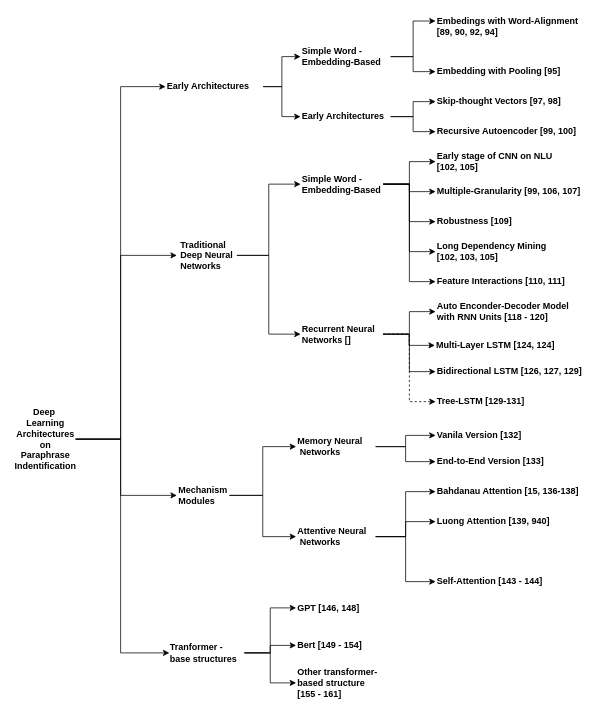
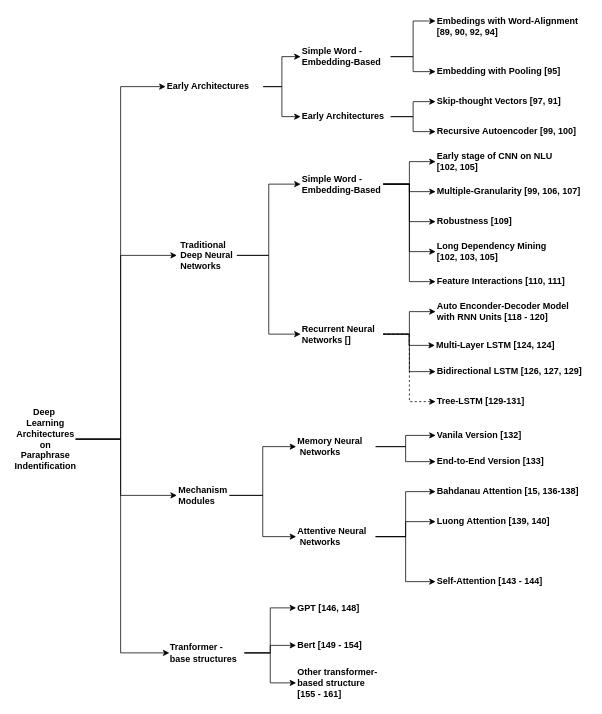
  <mxCell id="0" />
  <mxCell id="1" parent="0" />
  <mxCell id="2" style="edgeStyle=orthogonalEdgeStyle;rounded=0;orthogonalLoop=1;jettySize=auto;html=1;entryX=0;entryY=0.5;entryDx=0;entryDy=0;" edge="1" parent="1" source="6" target="9"><mxGeometry relative="1" as="geometry" /></mxCell>
  <mxCell id="3" style="edgeStyle=orthogonalEdgeStyle;rounded=0;orthogonalLoop=1;jettySize=auto;html=1;entryX=0;entryY=0.5;entryDx=0;entryDy=0;" edge="1" parent="1" source="6" target="12"><mxGeometry relative="1" as="geometry"><Array as="points"><mxPoint x="160" y="585" /><mxPoint x="160" y="340" /></Array></mxGeometry></mxCell>
  <mxCell id="4" style="edgeStyle=orthogonalEdgeStyle;rounded=0;orthogonalLoop=1;jettySize=auto;html=1;entryX=0;entryY=0.5;entryDx=0;entryDy=0;" edge="1" parent="1" source="6" target="15"><mxGeometry relative="1" as="geometry"><Array as="points"><mxPoint x="160" y="585" /><mxPoint x="160" y="660" /></Array></mxGeometry></mxCell>
  <mxCell id="5" style="edgeStyle=orthogonalEdgeStyle;rounded=0;orthogonalLoop=1;jettySize=auto;html=1;entryX=0;entryY=0.5;entryDx=0;entryDy=0;" edge="1" parent="1" source="6" target="19"><mxGeometry relative="1" as="geometry"><Array as="points"><mxPoint x="160" y="585" /><mxPoint x="160" y="870" /></Array></mxGeometry></mxCell>
  <mxCell id="6" value="&lt;b&gt;Deep&amp;nbsp;&lt;br&gt;Learning&lt;br&gt;Architectures&lt;br&gt;on&lt;br&gt;Paraphrase&lt;br&gt;Indentification&lt;/b&gt;" style="text;html=1;strokeColor=none;fillColor=none;align=center;verticalAlign=middle;whiteSpace=wrap;rounded=0;" vertex="1" parent="1"><mxGeometry x="20" y="530" width="80" height="110" as="geometry" /></mxCell>
  <mxCell id="7" style="edgeStyle=orthogonalEdgeStyle;rounded=0;orthogonalLoop=1;jettySize=auto;html=1;entryX=0;entryY=0.5;entryDx=0;entryDy=0;" edge="1" parent="1" source="9" target="22"><mxGeometry relative="1" as="geometry" /></mxCell>
  <mxCell id="8" style="edgeStyle=orthogonalEdgeStyle;rounded=0;orthogonalLoop=1;jettySize=auto;html=1;entryX=0;entryY=0.5;entryDx=0;entryDy=0;" edge="1" parent="1" source="9" target="25"><mxGeometry relative="1" as="geometry" /></mxCell>
  <mxCell id="9" value="&lt;b&gt;Early Architectures&lt;/b&gt;" style="text;html=1;strokeColor=none;fillColor=none;align=left;verticalAlign=middle;whiteSpace=wrap;rounded=0;" vertex="1" parent="1"><mxGeometry x="220" y="100" width="130" height="30" as="geometry" /></mxCell>
  <mxCell id="10" style="edgeStyle=orthogonalEdgeStyle;rounded=0;orthogonalLoop=1;jettySize=auto;html=1;entryX=0;entryY=0.5;entryDx=0;entryDy=0;" edge="1" parent="1" source="12" target="35"><mxGeometry relative="1" as="geometry" /></mxCell>
  <mxCell id="11" style="edgeStyle=orthogonalEdgeStyle;rounded=0;orthogonalLoop=1;jettySize=auto;html=1;entryX=0;entryY=0.5;entryDx=0;entryDy=0;" edge="1" parent="1" source="12" target="45"><mxGeometry relative="1" as="geometry" /></mxCell>
  <mxCell id="12" value="&lt;div style=&quot;text-align: left;&quot;&gt;&lt;b style=&quot;background-color: initial;&quot;&gt;Traditional&lt;/b&gt;&lt;/div&gt;&lt;b&gt;&lt;div style=&quot;text-align: left;&quot;&gt;&lt;b style=&quot;background-color: initial;&quot;&gt;Deep Neural&lt;/b&gt;&lt;/div&gt;&lt;div style=&quot;text-align: left;&quot;&gt;&lt;b style=&quot;background-color: initial;&quot;&gt;Networks&lt;/b&gt;&lt;/div&gt;&lt;/b&gt;" style="text;html=1;strokeColor=none;fillColor=none;align=center;verticalAlign=middle;whiteSpace=wrap;rounded=0;" vertex="1" parent="1"><mxGeometry x="235" y="320" width="80" height="40" as="geometry" /></mxCell>
  <mxCell id="13" style="edgeStyle=orthogonalEdgeStyle;rounded=0;orthogonalLoop=1;jettySize=auto;html=1;entryX=0;entryY=0.5;entryDx=0;entryDy=0;" edge="1" parent="1" source="15" target="52"><mxGeometry relative="1" as="geometry" /></mxCell>
  <mxCell id="14" style="edgeStyle=orthogonalEdgeStyle;rounded=0;orthogonalLoop=1;jettySize=auto;html=1;entryX=0;entryY=0.5;entryDx=0;entryDy=0;" edge="1" parent="1" source="15" target="61"><mxGeometry relative="1" as="geometry" /></mxCell>
  <mxCell id="15" value="&lt;div style=&quot;text-align: left;&quot;&gt;&lt;b style=&quot;background-color: initial;&quot;&gt;Mechanism&lt;/b&gt;&lt;/div&gt;&lt;b&gt;&lt;div style=&quot;text-align: left;&quot;&gt;&lt;b style=&quot;background-color: initial;&quot;&gt;Modules&lt;/b&gt;&lt;/div&gt;&lt;/b&gt;" style="text;html=1;strokeColor=none;fillColor=none;align=center;verticalAlign=middle;whiteSpace=wrap;rounded=0;" vertex="1" parent="1"><mxGeometry x="235" y="640" width="70" height="40" as="geometry" /></mxCell>
  <mxCell id="16" style="edgeStyle=orthogonalEdgeStyle;rounded=0;orthogonalLoop=1;jettySize=auto;html=1;entryX=0;entryY=0.5;entryDx=0;entryDy=0;" edge="1" parent="1" source="19" target="62"><mxGeometry relative="1" as="geometry" /></mxCell>
  <mxCell id="17" style="edgeStyle=orthogonalEdgeStyle;rounded=0;orthogonalLoop=1;jettySize=auto;html=1;entryX=0;entryY=0.5;entryDx=0;entryDy=0;" edge="1" parent="1" source="19" target="63"><mxGeometry relative="1" as="geometry" /></mxCell>
  <mxCell id="18" style="edgeStyle=orthogonalEdgeStyle;rounded=0;orthogonalLoop=1;jettySize=auto;html=1;entryX=0;entryY=0.5;entryDx=0;entryDy=0;" edge="1" parent="1" source="19" target="64"><mxGeometry relative="1" as="geometry" /></mxCell>
  <mxCell id="19" value="&lt;div style=&quot;text-align: left;&quot;&gt;&lt;b style=&quot;background-color: initial;&quot;&gt;Tranformer -base structures&lt;/b&gt;&lt;/div&gt;" style="text;html=1;strokeColor=none;fillColor=none;align=center;verticalAlign=middle;whiteSpace=wrap;rounded=0;" vertex="1" parent="1"><mxGeometry x="225" y="850" width="100" height="40" as="geometry" /></mxCell>
  <mxCell id="20" style="edgeStyle=orthogonalEdgeStyle;rounded=0;orthogonalLoop=1;jettySize=auto;html=1;entryX=0;entryY=0.25;entryDx=0;entryDy=0;" edge="1" parent="1" source="22" target="26"><mxGeometry relative="1" as="geometry" /></mxCell>
  <mxCell id="21" style="edgeStyle=orthogonalEdgeStyle;rounded=0;orthogonalLoop=1;jettySize=auto;html=1;entryX=0;entryY=0.5;entryDx=0;entryDy=0;" edge="1" parent="1" source="22" target="27"><mxGeometry relative="1" as="geometry" /></mxCell>
  <mxCell id="22" value="&lt;b&gt;Simple Word - Embedding-Based&lt;/b&gt;" style="text;html=1;strokeColor=none;fillColor=none;align=left;verticalAlign=middle;whiteSpace=wrap;rounded=0;" vertex="1" parent="1"><mxGeometry x="400" y="60" width="120" height="30" as="geometry" /></mxCell>
  <mxCell id="23" style="edgeStyle=orthogonalEdgeStyle;rounded=0;orthogonalLoop=1;jettySize=auto;html=1;entryX=0;entryY=0.5;entryDx=0;entryDy=0;" edge="1" parent="1" source="25" target="28"><mxGeometry relative="1" as="geometry" /></mxCell>
  <mxCell id="24" style="edgeStyle=orthogonalEdgeStyle;rounded=0;orthogonalLoop=1;jettySize=auto;html=1;entryX=0;entryY=0.5;entryDx=0;entryDy=0;" edge="1" parent="1" source="25" target="29"><mxGeometry relative="1" as="geometry" /></mxCell>
  <mxCell id="25" value="&lt;b&gt;Early Architectures&lt;/b&gt;" style="text;html=1;strokeColor=none;fillColor=none;align=left;verticalAlign=middle;whiteSpace=wrap;rounded=0;" vertex="1" parent="1"><mxGeometry x="400" y="140" width="120" height="30" as="geometry" /></mxCell>
  <mxCell id="26" value="&lt;b&gt;Embedings with Word-Alignment [89, 90, 92, 94]&lt;/b&gt;" style="text;html=1;strokeColor=none;fillColor=none;align=left;verticalAlign=middle;whiteSpace=wrap;rounded=0;" vertex="1" parent="1"><mxGeometry x="580" y="20" width="200" height="30" as="geometry" /></mxCell>
  <mxCell id="27" value="&lt;b&gt;Embedding with Pooling [95]&lt;/b&gt;" style="text;html=1;strokeColor=none;fillColor=none;align=left;verticalAlign=middle;whiteSpace=wrap;rounded=0;" vertex="1" parent="1"><mxGeometry x="580" y="80" width="170" height="30" as="geometry" /></mxCell>
- <mxCell id="28" value="&lt;b&gt;Skip-thought Vectors [97, 98]&lt;/b&gt;" style="text;html=1;strokeColor=none;fillColor=none;align=left;verticalAlign=middle;whiteSpace=wrap;rounded=0;" vertex="1" parent="1"><mxGeometry x="580" y="120" width="170" height="30" as="geometry" /></mxCell>
+ <mxCell id="28" value="&lt;b&gt;Skip-thought Vectors [97, 91]&lt;/b&gt;" style="text;html=1;strokeColor=none;fillColor=none;align=left;verticalAlign=middle;whiteSpace=wrap;rounded=0;" vertex="1" parent="1"><mxGeometry x="580" y="120" width="170" height="30" as="geometry" /></mxCell>
  <mxCell id="29" value="&lt;b&gt;Recursive Autoencoder [99, 100]&lt;/b&gt;" style="text;html=1;strokeColor=none;fillColor=none;align=left;verticalAlign=middle;whiteSpace=wrap;rounded=0;" vertex="1" parent="1"><mxGeometry x="580" y="160" width="190" height="30" as="geometry" /></mxCell>
  <mxCell id="30" style="edgeStyle=orthogonalEdgeStyle;rounded=0;orthogonalLoop=1;jettySize=auto;html=1;entryX=0;entryY=0.5;entryDx=0;entryDy=0;" edge="1" parent="1" source="35" target="36"><mxGeometry relative="1" as="geometry" /></mxCell>
  <mxCell id="31" style="edgeStyle=orthogonalEdgeStyle;rounded=0;orthogonalLoop=1;jettySize=auto;html=1;entryX=0;entryY=0.5;entryDx=0;entryDy=0;" edge="1" parent="1" source="35" target="37"><mxGeometry relative="1" as="geometry" /></mxCell>
  <mxCell id="32" style="edgeStyle=orthogonalEdgeStyle;rounded=0;orthogonalLoop=1;jettySize=auto;html=1;entryX=0;entryY=0.5;entryDx=0;entryDy=0;" edge="1" parent="1" source="35" target="38"><mxGeometry relative="1" as="geometry" /></mxCell>
  <mxCell id="33" style="edgeStyle=orthogonalEdgeStyle;rounded=0;orthogonalLoop=1;jettySize=auto;html=1;entryX=0;entryY=0.5;entryDx=0;entryDy=0;" edge="1" parent="1" source="35" target="39"><mxGeometry relative="1" as="geometry" /></mxCell>
  <mxCell id="34" style="edgeStyle=orthogonalEdgeStyle;rounded=0;orthogonalLoop=1;jettySize=auto;html=1;entryX=0;entryY=0.5;entryDx=0;entryDy=0;" edge="1" parent="1" source="35" target="40"><mxGeometry relative="1" as="geometry" /></mxCell>
  <mxCell id="35" value="&lt;b&gt;Simple Word - Embedding-Based&lt;/b&gt;" style="text;html=1;strokeColor=none;fillColor=none;align=left;verticalAlign=middle;whiteSpace=wrap;rounded=0;" vertex="1" parent="1"><mxGeometry x="400" y="230" width="110" height="30" as="geometry" /></mxCell>
  <mxCell id="36" value="&lt;b&gt;Early stage of CNN on NLU [102, 105]&lt;/b&gt;" style="text;html=1;strokeColor=none;fillColor=none;align=left;verticalAlign=middle;whiteSpace=wrap;rounded=0;" vertex="1" parent="1"><mxGeometry x="580" y="200" width="170" height="30" as="geometry" /></mxCell>
  <mxCell id="37" value="&lt;b&gt;Multiple-Granularity [99, 106, 107]&lt;/b&gt;" style="text;html=1;strokeColor=none;fillColor=none;align=left;verticalAlign=middle;whiteSpace=wrap;rounded=0;" vertex="1" parent="1"><mxGeometry x="580" y="240" width="200" height="30" as="geometry" /></mxCell>
  <mxCell id="38" value="&lt;b&gt;Robustness [109]&lt;/b&gt;" style="text;html=1;strokeColor=none;fillColor=none;align=left;verticalAlign=middle;whiteSpace=wrap;rounded=0;" vertex="1" parent="1"><mxGeometry x="580" y="280" width="170" height="30" as="geometry" /></mxCell>
  <mxCell id="39" value="&lt;b&gt;Long Dependency Mining [102, 103, 105]&lt;/b&gt;" style="text;html=1;strokeColor=none;fillColor=none;align=left;verticalAlign=middle;whiteSpace=wrap;rounded=0;" vertex="1" parent="1"><mxGeometry x="580" y="320" width="170" height="30" as="geometry" /></mxCell>
  <mxCell id="40" value="&lt;b&gt;Feature Interactions [110, 111]&lt;/b&gt;" style="text;html=1;strokeColor=none;fillColor=none;align=left;verticalAlign=middle;whiteSpace=wrap;rounded=0;" vertex="1" parent="1"><mxGeometry x="580" y="360" width="180" height="30" as="geometry" /></mxCell>
  <mxCell id="41" style="edgeStyle=orthogonalEdgeStyle;rounded=0;orthogonalLoop=1;jettySize=auto;html=1;" edge="1" parent="1" source="45" target="46"><mxGeometry relative="1" as="geometry" /></mxCell>
  <mxCell id="42" style="edgeStyle=orthogonalEdgeStyle;rounded=0;orthogonalLoop=1;jettySize=auto;html=1;" edge="1" parent="1" source="45" target="47"><mxGeometry relative="1" as="geometry" /></mxCell>
  <mxCell id="43" style="edgeStyle=orthogonalEdgeStyle;rounded=0;orthogonalLoop=1;jettySize=auto;html=1;entryX=0;entryY=0.5;entryDx=0;entryDy=0;" edge="1" parent="1" source="45" target="48"><mxGeometry relative="1" as="geometry" /></mxCell>
  <mxCell id="44" style="edgeStyle=orthogonalEdgeStyle;rounded=0;orthogonalLoop=1;jettySize=auto;html=1;entryX=0;entryY=0.5;entryDx=0;entryDy=0;dashed=1;" edge="1" parent="1" source="45" target="49"><mxGeometry relative="1" as="geometry" /></mxCell>
  <mxCell id="45" value="&lt;b&gt;Recurrent Neural&lt;br&gt;Networks []&lt;br&gt;&lt;/b&gt;" style="text;html=1;strokeColor=none;fillColor=none;align=left;verticalAlign=middle;whiteSpace=wrap;rounded=0;" vertex="1" parent="1"><mxGeometry x="400" y="430" width="110" height="30" as="geometry" /></mxCell>
  <mxCell id="46" value="&lt;b&gt;Auto Enconder-Decoder Model with RNN Units [118 - 120]&lt;/b&gt;" style="text;html=1;strokeColor=none;fillColor=none;align=left;verticalAlign=middle;whiteSpace=wrap;rounded=0;" vertex="1" parent="1"><mxGeometry x="580" y="400" width="180" height="30" as="geometry" /></mxCell>
  <mxCell id="47" value="&lt;b&gt;Multi-Layer LSTM [124, 124]&lt;/b&gt;" style="text;html=1;strokeColor=none;fillColor=none;align=left;verticalAlign=middle;whiteSpace=wrap;rounded=0;" vertex="1" parent="1"><mxGeometry x="579" y="445" width="170" height="30" as="geometry" /></mxCell>
  <mxCell id="48" value="&lt;b&gt;Bidirectional LSTM [126, 127, 129]&lt;/b&gt;" style="text;html=1;strokeColor=none;fillColor=none;align=left;verticalAlign=middle;whiteSpace=wrap;rounded=0;" vertex="1" parent="1"><mxGeometry x="580" y="480" width="200" height="30" as="geometry" /></mxCell>
  <mxCell id="49" value="&lt;b&gt;Tree-LSTM [129-131]&lt;/b&gt;" style="text;html=1;strokeColor=none;fillColor=none;align=left;verticalAlign=middle;whiteSpace=wrap;rounded=0;" vertex="1" parent="1"><mxGeometry x="580" y="520" width="170" height="30" as="geometry" /></mxCell>
  <mxCell id="50" style="edgeStyle=orthogonalEdgeStyle;rounded=0;orthogonalLoop=1;jettySize=auto;html=1;entryX=0;entryY=0.5;entryDx=0;entryDy=0;" edge="1" parent="1" source="52" target="53"><mxGeometry relative="1" as="geometry" /></mxCell>
  <mxCell id="51" style="edgeStyle=orthogonalEdgeStyle;rounded=0;orthogonalLoop=1;jettySize=auto;html=1;" edge="1" parent="1" source="52" target="54"><mxGeometry relative="1" as="geometry" /></mxCell>
  <mxCell id="52" value="&lt;b&gt;Memory Neural&lt;br&gt;&amp;nbsp;Networks&lt;br&gt;&lt;/b&gt;" style="text;html=1;strokeColor=none;fillColor=none;align=left;verticalAlign=middle;whiteSpace=wrap;rounded=0;" vertex="1" parent="1"><mxGeometry x="394" y="580" width="106" height="30" as="geometry" /></mxCell>
  <mxCell id="53" value="&lt;b&gt;Vanila Version [132]&lt;/b&gt;" style="text;html=1;strokeColor=none;fillColor=none;align=left;verticalAlign=middle;whiteSpace=wrap;rounded=0;" vertex="1" parent="1"><mxGeometry x="580" y="565" width="170" height="30" as="geometry" /></mxCell>
  <mxCell id="54" value="&lt;b&gt;End-to-End Version [133]&lt;/b&gt;" style="text;html=1;strokeColor=none;fillColor=none;align=left;verticalAlign=middle;whiteSpace=wrap;rounded=0;" vertex="1" parent="1"><mxGeometry x="580" y="600" width="170" height="30" as="geometry" /></mxCell>
  <mxCell id="55" value="&lt;b&gt;Bahdanau Attention [15, 136-138]&lt;/b&gt;" style="text;html=1;strokeColor=none;fillColor=none;align=left;verticalAlign=middle;whiteSpace=wrap;rounded=0;" vertex="1" parent="1"><mxGeometry x="580" y="640" width="200" height="30" as="geometry" /></mxCell>
- <mxCell id="56" value="&lt;b&gt;Luong Attention [139, 940]&lt;/b&gt;" style="text;html=1;strokeColor=none;fillColor=none;align=left;verticalAlign=middle;whiteSpace=wrap;rounded=0;" vertex="1" parent="1"><mxGeometry x="580" y="680" width="170" height="30" as="geometry" /></mxCell>
+ <mxCell id="56" value="&lt;b&gt;Luong Attention [139, 140]&lt;/b&gt;" style="text;html=1;strokeColor=none;fillColor=none;align=left;verticalAlign=middle;whiteSpace=wrap;rounded=0;" vertex="1" parent="1"><mxGeometry x="580" y="680" width="170" height="30" as="geometry" /></mxCell>
  <mxCell id="57" value="&lt;b&gt;Self-Attention [143 - 144]&lt;/b&gt;" style="text;html=1;strokeColor=none;fillColor=none;align=left;verticalAlign=middle;whiteSpace=wrap;rounded=0;" vertex="1" parent="1"><mxGeometry x="580" y="760" width="170" height="30" as="geometry" /></mxCell>
  <mxCell id="58" style="edgeStyle=orthogonalEdgeStyle;rounded=0;orthogonalLoop=1;jettySize=auto;html=1;entryX=0;entryY=0.5;entryDx=0;entryDy=0;" edge="1" parent="1" source="61" target="55"><mxGeometry relative="1" as="geometry" /></mxCell>
  <mxCell id="59" style="edgeStyle=orthogonalEdgeStyle;rounded=0;orthogonalLoop=1;jettySize=auto;html=1;" edge="1" parent="1" source="61" target="56"><mxGeometry relative="1" as="geometry" /></mxCell>
  <mxCell id="60" style="edgeStyle=orthogonalEdgeStyle;rounded=0;orthogonalLoop=1;jettySize=auto;html=1;entryX=0;entryY=0.5;entryDx=0;entryDy=0;" edge="1" parent="1" source="61" target="57"><mxGeometry relative="1" as="geometry" /></mxCell>
  <mxCell id="61" value="&lt;b&gt;Attentive Neural&lt;br&gt;&amp;nbsp;Networks&lt;br&gt;&lt;/b&gt;" style="text;html=1;strokeColor=none;fillColor=none;align=left;verticalAlign=middle;whiteSpace=wrap;rounded=0;" vertex="1" parent="1"><mxGeometry x="394" y="700" width="106" height="30" as="geometry" /></mxCell>
  <mxCell id="62" value="&lt;div style=&quot;&quot;&gt;&lt;b style=&quot;background-color: initial;&quot;&gt;GPT [146, 148]&lt;/b&gt;&lt;/div&gt;" style="text;html=1;strokeColor=none;fillColor=none;align=left;verticalAlign=middle;whiteSpace=wrap;rounded=0;" vertex="1" parent="1"><mxGeometry x="394" y="790" width="100" height="40" as="geometry" /></mxCell>
  <mxCell id="63" value="&lt;div style=&quot;&quot;&gt;&lt;b style=&quot;background-color: initial;&quot;&gt;Bert [149 - 154]&lt;/b&gt;&lt;/div&gt;" style="text;html=1;strokeColor=none;fillColor=none;align=left;verticalAlign=middle;whiteSpace=wrap;rounded=0;" vertex="1" parent="1"><mxGeometry x="394" y="840" width="100" height="40" as="geometry" /></mxCell>
  <mxCell id="64" value="&lt;div style=&quot;&quot;&gt;&lt;b style=&quot;background-color: initial;&quot;&gt;Other transformer- based structure [155 - 161]&lt;/b&gt;&lt;/div&gt;" style="text;html=1;strokeColor=none;fillColor=none;align=left;verticalAlign=middle;whiteSpace=wrap;rounded=0;" vertex="1" parent="1"><mxGeometry x="394" y="890" width="116" height="40" as="geometry" /></mxCell>
